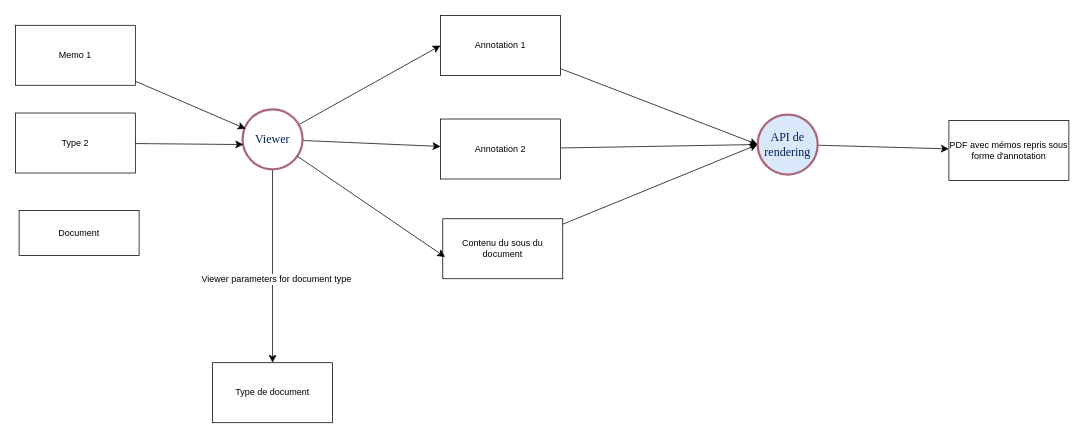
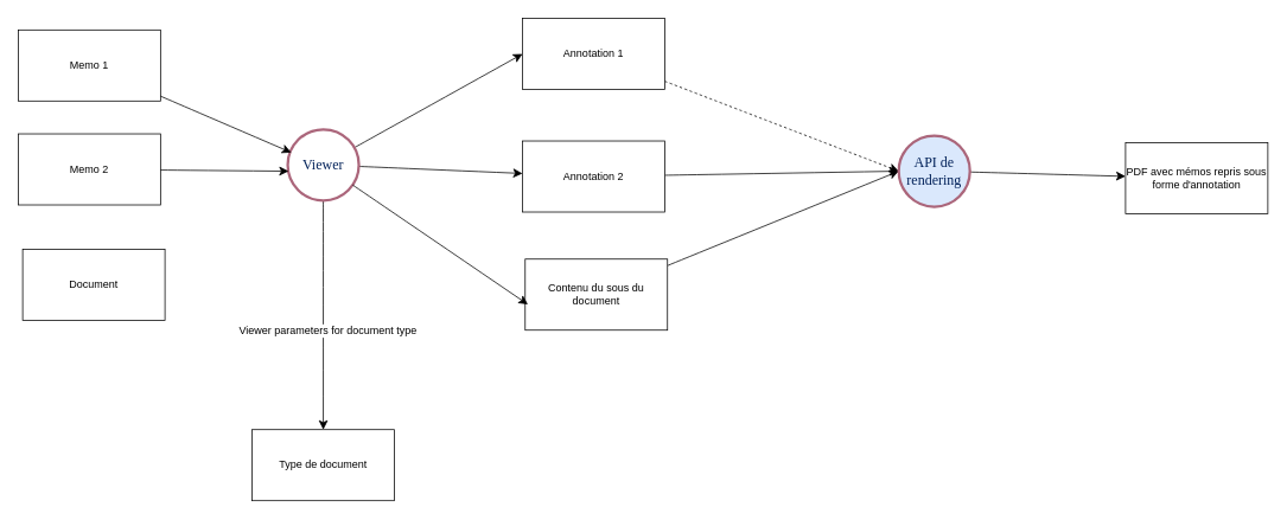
  <mxCell id="0" />
  <mxCell id="1" parent="0" />
  <mxCell id="2" value="Memo 1" style="rounded=0;whiteSpace=wrap;html=1;" parent="1" vertex="1"><mxGeometry x="20" y="33" width="160" height="80" as="geometry" /></mxCell>
- <mxCell id="3" value="Type 2" style="rounded=0;whiteSpace=wrap;html=1;" parent="1" vertex="1"><mxGeometry x="20" y="150" width="160" height="80" as="geometry" /></mxCell>
- <mxCell id="4" value="Document" style="rounded=0;whiteSpace=wrap;html=1;" parent="1" vertex="1"><mxGeometry x="25" y="280" width="160" height="60" as="geometry" /></mxCell>
+ <mxCell id="3" value="Memo 2" style="rounded=0;whiteSpace=wrap;html=1;" parent="1" vertex="1"><mxGeometry x="20" y="150" width="160" height="80" as="geometry" /></mxCell>
+ <mxCell id="4" value="Document" style="rounded=0;whiteSpace=wrap;html=1;" parent="1" vertex="1"><mxGeometry x="25" y="280" width="160" height="80" as="geometry" /></mxCell>
  <mxCell id="5" style="edgeStyle=none;curved=1;rounded=0;orthogonalLoop=1;jettySize=auto;html=1;fontSize=12;startSize=8;endSize=8;" parent="1" source="9" target="18" edge="1"><mxGeometry relative="1" as="geometry" /></mxCell>
  <mxCell id="6" value="Viewer parameters for document type" style="edgeLabel;html=1;align=center;verticalAlign=middle;resizable=0;points=[];fontSize=12;" parent="5" vertex="1" connectable="0"><mxGeometry x="0.132" y="4" relative="1" as="geometry"><mxPoint as="offset" /></mxGeometry></mxCell>
  <mxCell id="7" style="edgeStyle=none;curved=1;rounded=0;orthogonalLoop=1;jettySize=auto;html=1;entryX=0;entryY=0.5;entryDx=0;entryDy=0;fontSize=12;startSize=8;endSize=8;" parent="1" source="9" target="11" edge="1"><mxGeometry relative="1" as="geometry" /></mxCell>
  <mxCell id="8" style="edgeStyle=none;curved=1;rounded=0;orthogonalLoop=1;jettySize=auto;html=1;fontSize=12;startSize=8;endSize=8;" parent="1" source="9" target="13" edge="1"><mxGeometry relative="1" as="geometry" /></mxCell>
  <mxCell id="9" value="Viewer" style="ellipse;whiteSpace=wrap;html=1;aspect=fixed;fillColor=#FFFFFF;strokeColor=#AB667B;fontColor=#002058;fontFamily=Poppins;fontSource=https%3A%2F%2Ffonts.googleapis.com%2Fcss%3Ffamily%3DPoppins;fontSize=16;strokeWidth=3;fontStyle=0" parent="1" vertex="1"><mxGeometry x="323" y="145" width="80" height="80" as="geometry" /></mxCell>
- <mxCell id="10" style="edgeStyle=none;curved=1;rounded=0;orthogonalLoop=1;jettySize=auto;html=1;entryX=0;entryY=0.5;entryDx=0;entryDy=0;fontSize=12;startSize=8;endSize=8;" parent="1" source="11" target="17" edge="1"><mxGeometry relative="1" as="geometry" /></mxCell>
+ <mxCell id="10" style="edgeStyle=none;curved=1;rounded=0;orthogonalLoop=1;jettySize=auto;html=1;entryX=0;entryY=0.5;entryDx=0;entryDy=0;fontSize=12;startSize=8;endSize=8;dashed=1;" parent="1" source="11" target="17" edge="1"><mxGeometry relative="1" as="geometry" /></mxCell>
  <mxCell id="11" value="Annotation 1" style="rounded=0;whiteSpace=wrap;html=1;" parent="1" vertex="1"><mxGeometry x="587" y="20" width="160" height="80" as="geometry" /></mxCell>
  <mxCell id="12" style="edgeStyle=none;curved=1;rounded=0;orthogonalLoop=1;jettySize=auto;html=1;entryX=0;entryY=0.5;entryDx=0;entryDy=0;fontSize=12;startSize=8;endSize=8;" parent="1" source="13" target="17" edge="1"><mxGeometry relative="1" as="geometry" /></mxCell>
  <mxCell id="13" value="Annotation 2" style="rounded=0;whiteSpace=wrap;html=1;" parent="1" vertex="1"><mxGeometry x="587" y="158" width="160" height="80" as="geometry" /></mxCell>
  <mxCell id="14" style="edgeStyle=none;curved=1;rounded=0;orthogonalLoop=1;jettySize=auto;html=1;entryX=0;entryY=0.5;entryDx=0;entryDy=0;fontSize=12;startSize=8;endSize=8;" parent="1" source="15" target="17" edge="1"><mxGeometry relative="1" as="geometry" /></mxCell>
  <mxCell id="15" value="Contenu du sous du document" style="rounded=0;whiteSpace=wrap;html=1;" parent="1" vertex="1"><mxGeometry x="590" y="291" width="160" height="80" as="geometry" /></mxCell>
  <mxCell id="16" style="edgeStyle=none;curved=1;rounded=0;orthogonalLoop=1;jettySize=auto;html=1;fontSize=12;startSize=8;endSize=8;" parent="1" source="17" target="22" edge="1"><mxGeometry relative="1" as="geometry" /></mxCell>
  <mxCell id="17" value="API de rendering" style="ellipse;whiteSpace=wrap;html=1;aspect=fixed;fillColor=#dae8fc;strokeColor=#AB667B;fontColor=#002058;fontFamily=Poppins;fontSource=https%3A%2F%2Ffonts.googleapis.com%2Fcss%3Ffamily%3DPoppins;fontSize=16;strokeWidth=3;fontStyle=0;" parent="1" vertex="1"><mxGeometry x="1010" y="152" width="80" height="80" as="geometry" /></mxCell>
  <mxCell id="18" value="Type de document" style="rounded=0;whiteSpace=wrap;html=1;" parent="1" vertex="1"><mxGeometry x="283" y="483" width="160" height="80" as="geometry" /></mxCell>
  <mxCell id="19" style="edgeStyle=none;curved=1;rounded=0;orthogonalLoop=1;jettySize=auto;html=1;entryX=0.013;entryY=0.588;entryDx=0;entryDy=0;entryPerimeter=0;fontSize=12;startSize=8;endSize=8;" parent="1" source="3" target="9" edge="1"><mxGeometry relative="1" as="geometry" /></mxCell>
  <mxCell id="20" style="edgeStyle=none;curved=1;rounded=0;orthogonalLoop=1;jettySize=auto;html=1;entryX=0.05;entryY=0.325;entryDx=0;entryDy=0;entryPerimeter=0;fontSize=12;startSize=8;endSize=8;" parent="1" source="2" target="9" edge="1"><mxGeometry relative="1" as="geometry" /></mxCell>
  <mxCell id="21" style="edgeStyle=none;curved=1;rounded=0;orthogonalLoop=1;jettySize=auto;html=1;entryX=0.019;entryY=0.638;entryDx=0;entryDy=0;entryPerimeter=0;fontSize=12;startSize=8;endSize=8;" parent="1" source="9" target="15" edge="1"><mxGeometry relative="1" as="geometry" /></mxCell>
  <mxCell id="22" value="PDF avec mémos repris sous forme d'annotation" style="rounded=0;whiteSpace=wrap;html=1;" parent="1" vertex="1"><mxGeometry x="1265" y="160" width="160" height="80" as="geometry" /></mxCell>
